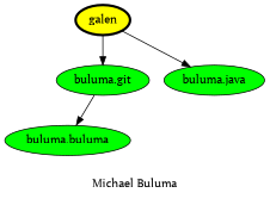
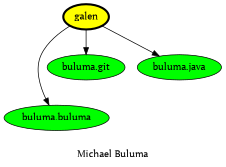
  digraph {
    fontname="PT Serif"
    label="Michael Buluma"
    node [fillcolor=green fontname="PT Serif" style=filled]
    edge [fontname="PT Serif"]
    galen [fillcolor=yellow penwidth=3]
    n2 [label="buluma.buluma"]
    "buluma.git"
    "buluma.java"
-   "buluma.git" -> n2
+   galen -> n2
    galen -> "buluma.git"
    galen -> "buluma.java"
  }
